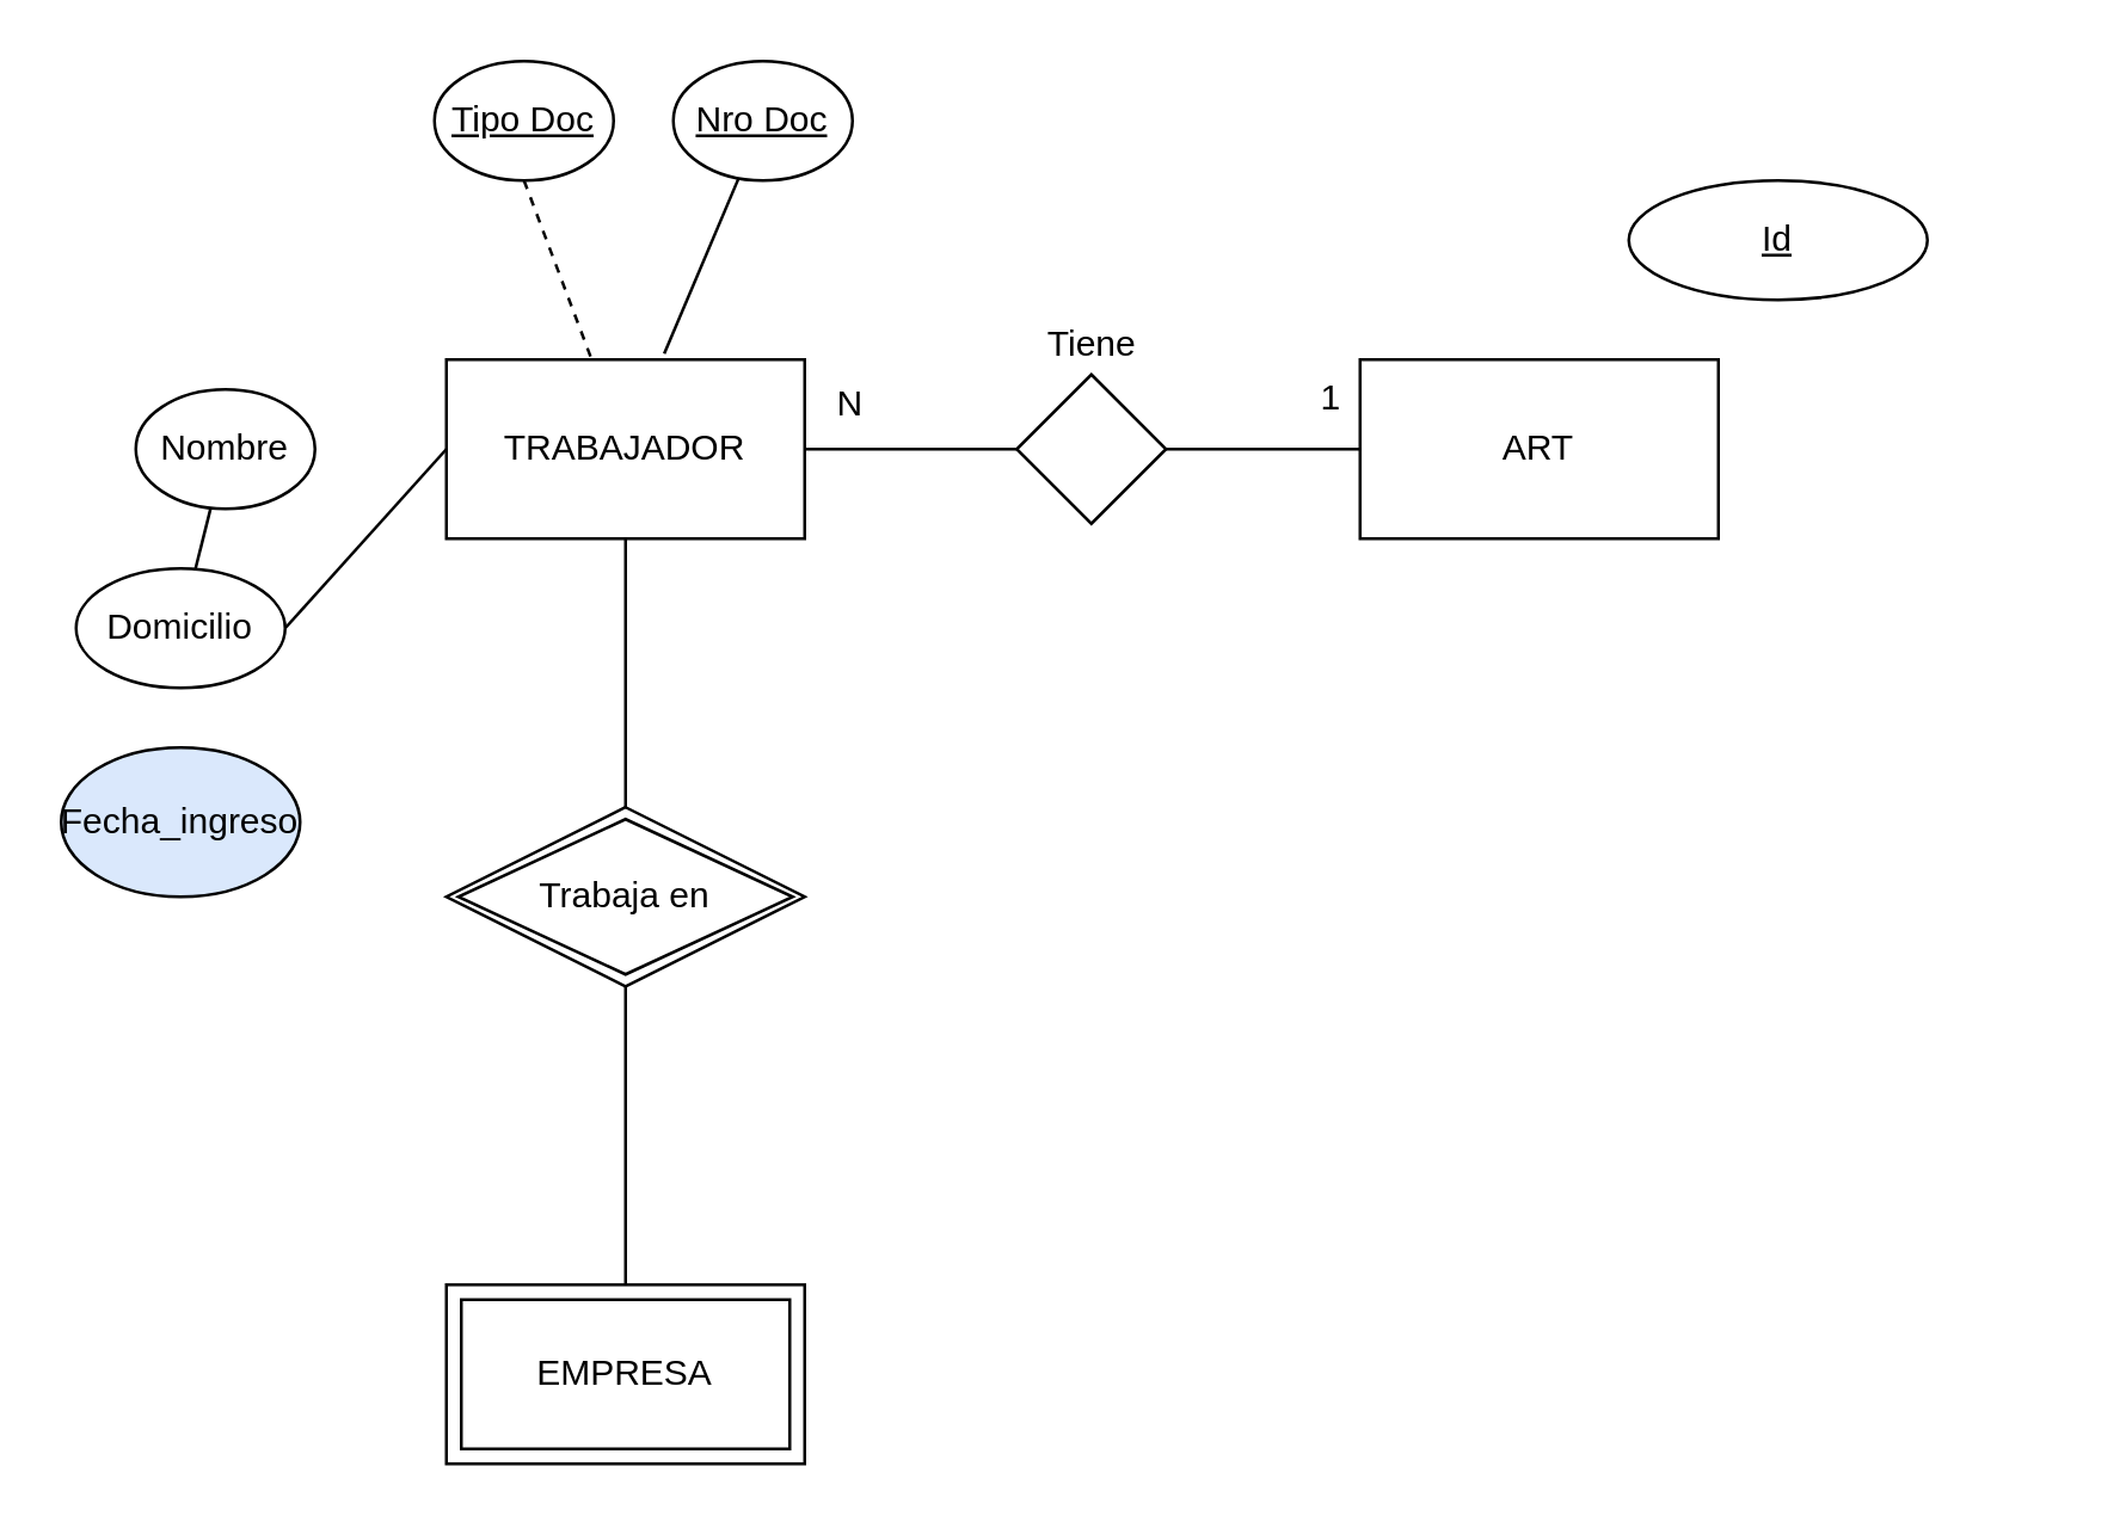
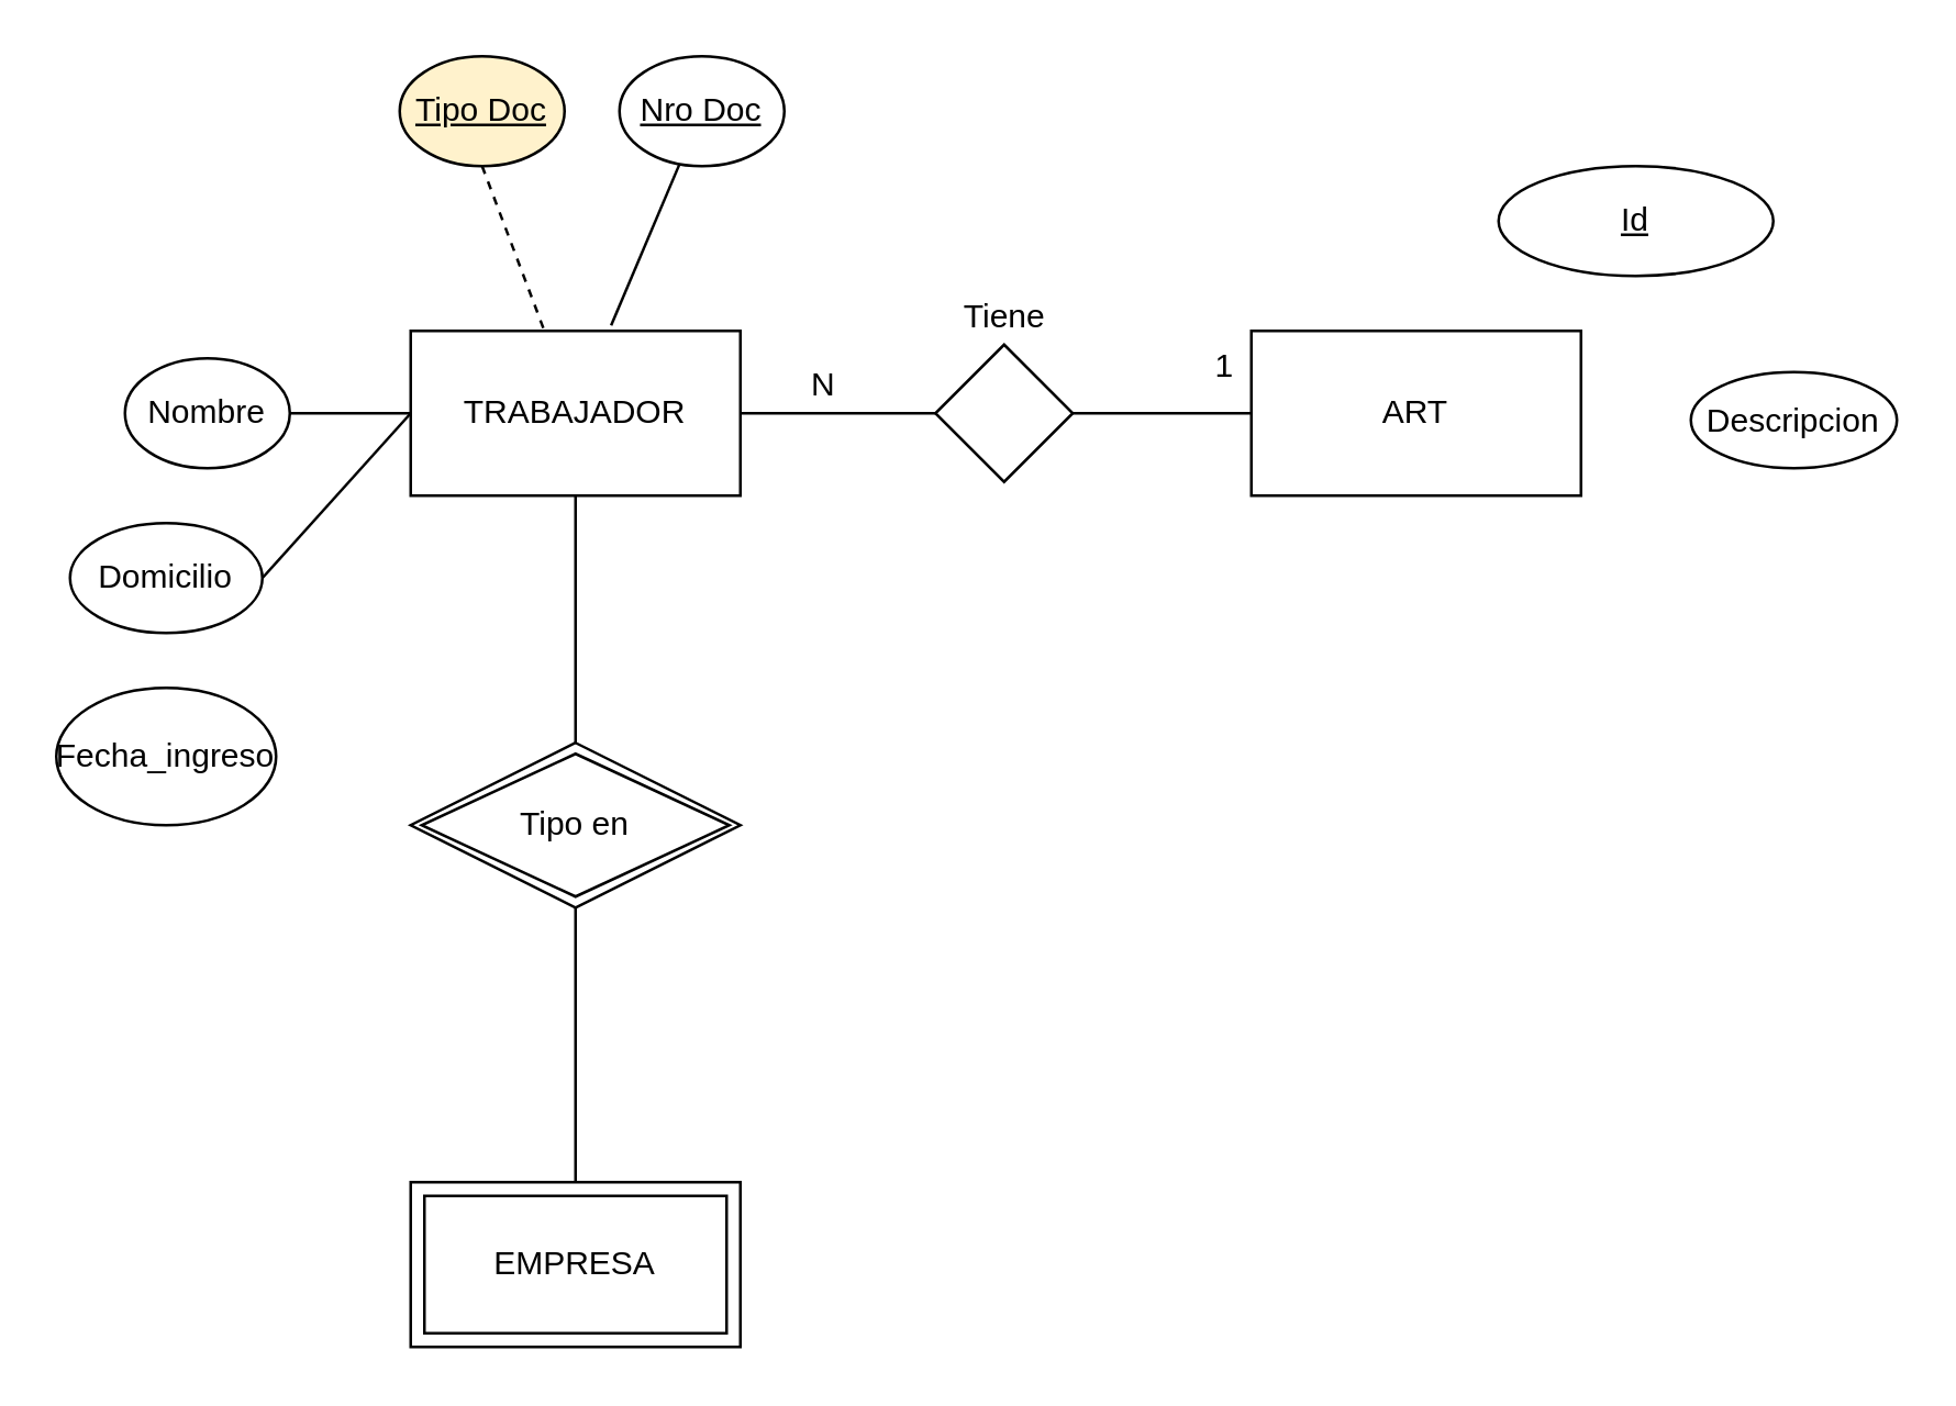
  <mxCell id="0" />
  <mxCell id="1" parent="0" />
  <mxCell id="2" value="TRABAJADOR" style="rounded=0;whiteSpace=wrap;html=1;" vertex="1" parent="1"><mxGeometry x="149" y="120" width="120" height="60" as="geometry" /></mxCell>
+ <mxCell id="3" value="Descripcion" style="ellipse;whiteSpace=wrap;html=1;" vertex="1" parent="1"><mxGeometry x="615" y="135" width="75" height="35" as="geometry" /></mxCell>
  <mxCell id="4" value="Nombre" style="ellipse;whiteSpace=wrap;html=1;" vertex="1" parent="1"><mxGeometry x="45" y="130" width="60" height="40" as="geometry" /></mxCell>
- <mxCell id="5" value="&lt;u&gt;Tipo Doc&lt;/u&gt;" style="ellipse;whiteSpace=wrap;html=1;" vertex="1" parent="1"><mxGeometry x="145" y="20" width="60" height="40" as="geometry" /></mxCell>
+ <mxCell id="5" value="&lt;u&gt;Tipo Doc&lt;/u&gt;" style="ellipse;whiteSpace=wrap;html=1;fillColor=#fff2cc;" vertex="1" parent="1"><mxGeometry x="145" y="20" width="60" height="40" as="geometry" /></mxCell>
  <mxCell id="6" value="&lt;u&gt;Nro Doc&lt;/u&gt;" style="ellipse;whiteSpace=wrap;html=1;" vertex="1" parent="1"><mxGeometry x="225" y="20" width="60" height="40" as="geometry" /></mxCell>
  <mxCell id="7" value="Domicilio" style="ellipse;whiteSpace=wrap;html=1;" vertex="1" parent="1"><mxGeometry x="25" y="190" width="70" height="40" as="geometry" /></mxCell>
- <mxCell id="8" value="Fecha_ingreso" style="ellipse;whiteSpace=wrap;html=1;fillColor=#dae8fc;" vertex="1" parent="1"><mxGeometry x="20" y="250" width="80" height="50" as="geometry" /></mxCell>
+ <mxCell id="8" value="Fecha_ingreso" style="ellipse;whiteSpace=wrap;html=1;" vertex="1" parent="1"><mxGeometry x="20" y="250" width="80" height="50" as="geometry" /></mxCell>
  <mxCell id="9" value="ART" style="rounded=0;whiteSpace=wrap;html=1;" vertex="1" parent="1"><mxGeometry x="455" y="120" width="120" height="60" as="geometry" /></mxCell>
  <mxCell id="10" value="" style="rhombus;whiteSpace=wrap;html=1;" vertex="1" parent="1"><mxGeometry x="340" y="125" width="50" height="50" as="geometry" /></mxCell>
  <mxCell id="11" value="" style="endArrow=none;html=1;rounded=0;exitX=0;exitY=0.5;exitDx=0;exitDy=0;" edge="1" parent="1" source="10" target="2"><mxGeometry width="50" height="50" relative="1" as="geometry"><mxPoint x="435" y="160" as="sourcePoint" /><mxPoint x="485" y="110" as="targetPoint" /></mxGeometry></mxCell>
  <mxCell id="12" value="" style="endArrow=none;html=1;rounded=0;exitX=1;exitY=0.5;exitDx=0;exitDy=0;" edge="1" parent="1" source="10" target="9"><mxGeometry width="50" height="50" relative="1" as="geometry"><mxPoint x="435" y="160" as="sourcePoint" /><mxPoint x="485" y="110" as="targetPoint" /></mxGeometry></mxCell>
- <mxCell id="13" value="N" style="text;html=1;align=center;verticalAlign=middle;resizable=0;points=[];autosize=1;strokeColor=none;fillColor=none;" vertex="1" parent="1"><mxGeometry x="269" y="120" width="30" height="30" as="geometry" /></mxCell>
+ <mxCell id="13" value="N" style="text;html=1;align=center;verticalAlign=middle;resizable=0;points=[];autosize=1;strokeColor=none;fillColor=none;" vertex="1" parent="1"><mxGeometry x="284" y="125" width="30" height="30" as="geometry" /></mxCell>
  <mxCell id="14" value="1" style="text;html=1;align=center;verticalAlign=middle;resizable=0;points=[];autosize=1;strokeColor=none;fillColor=none;" vertex="1" parent="1"><mxGeometry x="430" y="118" width="30" height="30" as="geometry" /></mxCell>
  <mxCell id="15" value="" style="endArrow=none;html=1;rounded=0;entryX=0.608;entryY=-0.033;entryDx=0;entryDy=0;entryPerimeter=0;" edge="1" parent="1" source="6" target="2"><mxGeometry width="50" height="50" relative="1" as="geometry"><mxPoint x="435" y="160" as="sourcePoint" /><mxPoint x="485" y="110" as="targetPoint" /></mxGeometry></mxCell>
  <mxCell id="16" value="" style="endArrow=none;html=1;rounded=0;exitX=0.5;exitY=1;exitDx=0;exitDy=0;dashed=1;" edge="1" parent="1" source="5" target="2"><mxGeometry width="50" height="50" relative="1" as="geometry"><mxPoint x="435" y="160" as="sourcePoint" /><mxPoint x="485" y="110" as="targetPoint" /></mxGeometry></mxCell>
- <mxCell id="17" value="" style="endArrow=none;html=1;rounded=0;" edge="1" parent="1" source="4" target="7"><mxGeometry width="50" height="50" relative="1" as="geometry"><mxPoint x="435" y="160" as="sourcePoint" /><mxPoint x="485" y="110" as="targetPoint" /></mxGeometry></mxCell>
+ <mxCell id="17" value="" style="endArrow=none;html=1;rounded=0;" edge="1" parent="1" source="4" target="2"><mxGeometry width="50" height="50" relative="1" as="geometry"><mxPoint x="435" y="160" as="sourcePoint" /><mxPoint x="485" y="110" as="targetPoint" /></mxGeometry></mxCell>
  <mxCell id="18" value="" style="endArrow=none;html=1;rounded=0;exitX=1;exitY=0.5;exitDx=0;exitDy=0;entryX=0;entryY=0.5;entryDx=0;entryDy=0;" edge="1" parent="1" source="7" target="2"><mxGeometry width="50" height="50" relative="1" as="geometry"><mxPoint x="435" y="160" as="sourcePoint" /><mxPoint x="155" y="160" as="targetPoint" /></mxGeometry></mxCell>
  <mxCell id="19" value="EMPRESA" style="shape=ext;margin=3;double=1;whiteSpace=wrap;html=1;align=center;" vertex="1" parent="1"><mxGeometry x="149" y="430" width="120" height="60" as="geometry" /></mxCell>
- <mxCell id="20" value="Trabaja en" style="shape=rhombus;double=1;perimeter=rhombusPerimeter;whiteSpace=wrap;html=1;align=center;" vertex="1" parent="1"><mxGeometry x="149" y="270" width="120" height="60" as="geometry" /></mxCell>
+ <mxCell id="20" value="Tipo en" style="shape=rhombus;double=1;perimeter=rhombusPerimeter;whiteSpace=wrap;html=1;align=center;" vertex="1" parent="1"><mxGeometry x="149" y="270" width="120" height="60" as="geometry" /></mxCell>
  <mxCell id="21" value="" style="endArrow=none;html=1;rounded=0;exitX=0.5;exitY=1;exitDx=0;exitDy=0;entryX=0.5;entryY=0;entryDx=0;entryDy=0;" edge="1" parent="1" source="2" target="20"><mxGeometry relative="1" as="geometry"><mxPoint x="335" y="370" as="sourcePoint" /><mxPoint x="495" y="370" as="targetPoint" /></mxGeometry></mxCell>
  <mxCell id="22" value="" style="endArrow=none;html=1;rounded=0;exitX=0.5;exitY=1;exitDx=0;exitDy=0;" edge="1" parent="1" source="20" target="19"><mxGeometry relative="1" as="geometry"><mxPoint x="335" y="370" as="sourcePoint" /><mxPoint x="495" y="370" as="targetPoint" /></mxGeometry></mxCell>
  <mxCell id="23" value="Tiene" style="text;html=1;align=center;verticalAlign=middle;resizable=0;points=[];autosize=1;strokeColor=none;fillColor=none;" vertex="1" parent="1"><mxGeometry x="340" y="100" width="50" height="30" as="geometry" /></mxCell>
  <mxCell id="24" value="Id" style="ellipse;whiteSpace=wrap;html=1;align=center;fontStyle=4;" vertex="1" parent="1"><mxGeometry x="545" y="60" width="100" height="40" as="geometry" /></mxCell>
